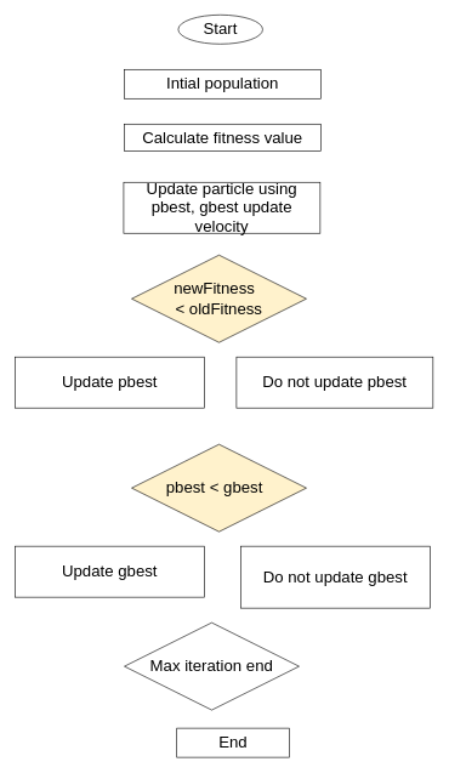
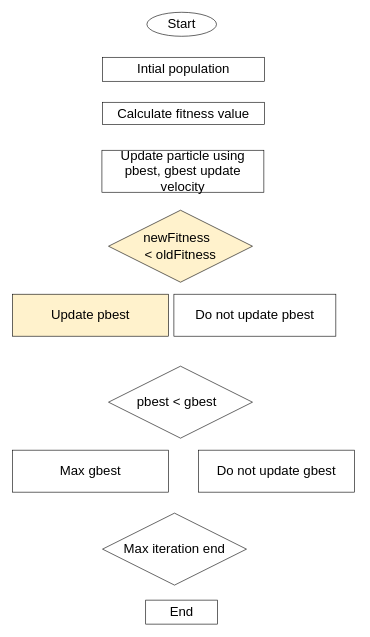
  <mxCell id="0" />
  <mxCell id="1" parent="0" />
  <mxCell id="2" value="Start" style="ellipse;whiteSpace=wrap;html=1;fontSize=22;" vertex="1" parent="1"><mxGeometry x="244" y="20" width="116" height="40" as="geometry" /></mxCell>
  <mxCell id="3" value="Intial population" style="rounded=0;whiteSpace=wrap;html=1;fontSize=22;" vertex="1" parent="1"><mxGeometry x="170" y="95" width="270" height="40" as="geometry" /></mxCell>
  <mxCell id="4" value="Calculate fitness value" style="rounded=0;whiteSpace=wrap;html=1;fontSize=22;" vertex="1" parent="1"><mxGeometry x="170" y="170" width="270" height="37" as="geometry" /></mxCell>
  <mxCell id="5" value="Update particle using pbest, gbest update velocity" style="rounded=0;whiteSpace=wrap;html=1;fontSize=22;" vertex="1" parent="1"><mxGeometry x="169" y="250" width="270" height="70" as="geometry" /></mxCell>
  <mxCell id="6" value="newFitness&amp;nbsp;&amp;nbsp;&lt;br&gt;&amp;lt; oldFitness" style="rhombus;whiteSpace=wrap;html=1;fontSize=22;fillColor=#fff2cc;" vertex="1" parent="1"><mxGeometry x="180" y="350" width="240" height="120" as="geometry" /></mxCell>
- <mxCell id="7" value="Update pbest" style="rounded=0;whiteSpace=wrap;html=1;fontSize=22;" vertex="1" parent="1"><mxGeometry x="20" y="490" width="260" height="70" as="geometry" /></mxCell>
- <mxCell id="8" value="Do not update pbest" style="rounded=0;whiteSpace=wrap;html=1;fontSize=22;" vertex="1" parent="1"><mxGeometry x="324" y="490" width="270" height="70" as="geometry" /></mxCell>
- <mxCell id="9" value="pbest &amp;lt; gbest&amp;nbsp;&amp;nbsp;&lt;br&gt;" style="rhombus;whiteSpace=wrap;html=1;fontSize=22;fillColor=#fff2cc;" vertex="1" parent="1"><mxGeometry x="180" y="610" width="240" height="120" as="geometry" /></mxCell>
- <mxCell id="10" value="Update gbest" style="rounded=0;whiteSpace=wrap;html=1;fontSize=22;" vertex="1" parent="1"><mxGeometry x="20" y="750" width="260" height="70" as="geometry" /></mxCell>
- <mxCell id="11" value="Do not update gbest" style="rounded=0;whiteSpace=wrap;html=1;fontSize=22;" vertex="1" parent="1"><mxGeometry x="330" y="750" width="260" height="85" as="geometry" /></mxCell>
+ <mxCell id="7" value="Update pbest" style="rounded=0;whiteSpace=wrap;html=1;fontSize=22;fillColor=#fff2cc;" vertex="1" parent="1"><mxGeometry x="20" y="490" width="260" height="70" as="geometry" /></mxCell>
+ <mxCell id="8" value="Do not update pbest" style="rounded=0;whiteSpace=wrap;html=1;fontSize=22;" vertex="1" parent="1"><mxGeometry x="289" y="490" width="270" height="70" as="geometry" /></mxCell>
+ <mxCell id="9" value="pbest &amp;lt; gbest&amp;nbsp;&amp;nbsp;&lt;br&gt;" style="rhombus;whiteSpace=wrap;html=1;fontSize=22;" vertex="1" parent="1"><mxGeometry x="180" y="610" width="240" height="120" as="geometry" /></mxCell>
+ <mxCell id="10" value="Max gbest" style="rounded=0;whiteSpace=wrap;html=1;fontSize=22;" vertex="1" parent="1"><mxGeometry x="20" y="750" width="260" height="70" as="geometry" /></mxCell>
+ <mxCell id="11" value="Do not update gbest" style="rounded=0;whiteSpace=wrap;html=1;fontSize=22;" vertex="1" parent="1"><mxGeometry x="330" y="750" width="260" height="70" as="geometry" /></mxCell>
  <mxCell id="12" value="Max iteration end" style="rhombus;whiteSpace=wrap;html=1;fontSize=22;" vertex="1" parent="1"><mxGeometry x="170" y="855" width="240" height="120" as="geometry" /></mxCell>
- <mxCell id="13" value="End" style="rounded=0;whiteSpace=wrap;html=1;fontSize=22;" vertex="1" parent="1"><mxGeometry x="242" y="1000" width="155" height="40" as="geometry" /></mxCell>
+ <mxCell id="13" value="End" style="rounded=0;whiteSpace=wrap;html=1;fontSize=22;" vertex="1" parent="1"><mxGeometry x="242" y="1000" width="120" height="40" as="geometry" /></mxCell>
